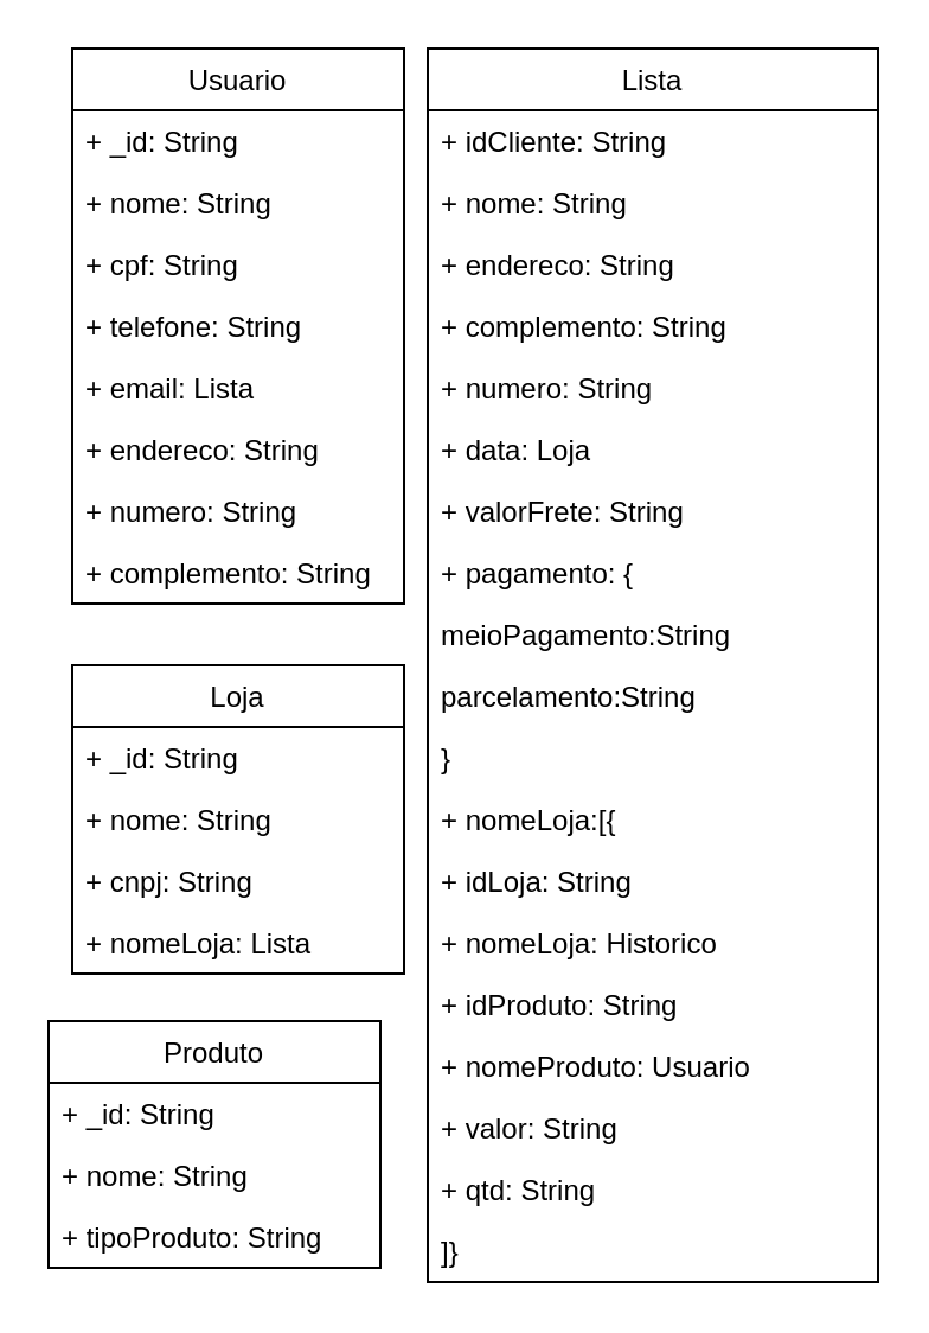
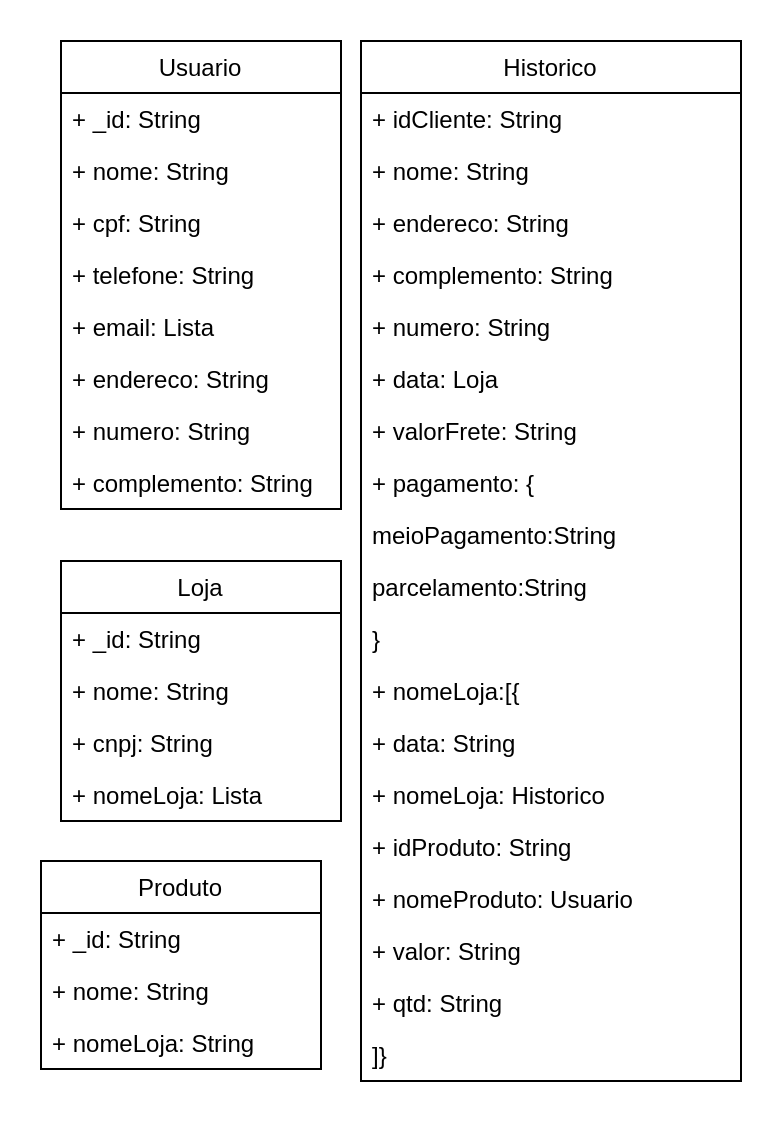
  <mxCell id="0" />
  <mxCell id="1" parent="0" />
- <mxCell id="2" value="Lista" style="swimlane;fontStyle=0;childLayout=stackLayout;horizontal=1;startSize=26;fillColor=none;horizontalStack=0;resizeParent=1;resizeParentMax=0;resizeLast=0;collapsible=1;marginBottom=0;" vertex="1" parent="1"><mxGeometry x="180" y="20" width="190" height="520" as="geometry" /></mxCell>
+ <mxCell id="2" value="Historico" style="swimlane;fontStyle=0;childLayout=stackLayout;horizontal=1;startSize=26;fillColor=none;horizontalStack=0;resizeParent=1;resizeParentMax=0;resizeLast=0;collapsible=1;marginBottom=0;" vertex="1" parent="1"><mxGeometry x="180" y="20" width="190" height="520" as="geometry" /></mxCell>
  <mxCell id="3" value="+ idCliente: String" style="text;strokeColor=none;fillColor=none;align=left;verticalAlign=top;spacingLeft=4;spacingRight=4;overflow=hidden;rotatable=0;points=[[0,0.5],[1,0.5]];portConstraint=eastwest;" vertex="1" parent="2"><mxGeometry y="26" width="190" height="26" as="geometry" /></mxCell>
  <mxCell id="4" value="+ nome: String" style="text;strokeColor=none;fillColor=none;align=left;verticalAlign=top;spacingLeft=4;spacingRight=4;overflow=hidden;rotatable=0;points=[[0,0.5],[1,0.5]];portConstraint=eastwest;" vertex="1" parent="2"><mxGeometry y="52" width="190" height="26" as="geometry" /></mxCell>
  <mxCell id="5" value="+ endereco: String" style="text;strokeColor=none;fillColor=none;align=left;verticalAlign=top;spacingLeft=4;spacingRight=4;overflow=hidden;rotatable=0;points=[[0,0.5],[1,0.5]];portConstraint=eastwest;" vertex="1" parent="2"><mxGeometry y="78" width="190" height="26" as="geometry" /></mxCell>
  <mxCell id="6" value="+ complemento: String" style="text;strokeColor=none;fillColor=none;align=left;verticalAlign=top;spacingLeft=4;spacingRight=4;overflow=hidden;rotatable=0;points=[[0,0.5],[1,0.5]];portConstraint=eastwest;" vertex="1" parent="2"><mxGeometry y="104" width="190" height="26" as="geometry" /></mxCell>
  <mxCell id="7" value="+ numero: String" style="text;strokeColor=none;fillColor=none;align=left;verticalAlign=top;spacingLeft=4;spacingRight=4;overflow=hidden;rotatable=0;points=[[0,0.5],[1,0.5]];portConstraint=eastwest;" vertex="1" parent="2"><mxGeometry y="130" width="190" height="26" as="geometry" /></mxCell>
  <mxCell id="8" value="+ data: Loja" style="text;strokeColor=none;fillColor=none;align=left;verticalAlign=top;spacingLeft=4;spacingRight=4;overflow=hidden;rotatable=0;points=[[0,0.5],[1,0.5]];portConstraint=eastwest;" vertex="1" parent="2"><mxGeometry y="156" width="190" height="26" as="geometry" /></mxCell>
  <mxCell id="9" value="+ valorFrete: String" style="text;strokeColor=none;fillColor=none;align=left;verticalAlign=top;spacingLeft=4;spacingRight=4;overflow=hidden;rotatable=0;points=[[0,0.5],[1,0.5]];portConstraint=eastwest;" vertex="1" parent="2"><mxGeometry y="182" width="190" height="26" as="geometry" /></mxCell>
  <mxCell id="10" value="+ pagamento: {" style="text;strokeColor=none;fillColor=none;align=left;verticalAlign=top;spacingLeft=4;spacingRight=4;overflow=hidden;rotatable=0;points=[[0,0.5],[1,0.5]];portConstraint=eastwest;" vertex="1" parent="2"><mxGeometry y="208" width="190" height="26" as="geometry" /></mxCell>
  <mxCell id="11" value="meioPagamento:String" style="text;strokeColor=none;fillColor=none;align=left;verticalAlign=top;spacingLeft=4;spacingRight=4;overflow=hidden;rotatable=0;points=[[0,0.5],[1,0.5]];portConstraint=eastwest;" vertex="1" parent="2"><mxGeometry y="234" width="190" height="26" as="geometry" /></mxCell>
  <mxCell id="12" value="parcelamento:String" style="text;strokeColor=none;fillColor=none;align=left;verticalAlign=top;spacingLeft=4;spacingRight=4;overflow=hidden;rotatable=0;points=[[0,0.5],[1,0.5]];portConstraint=eastwest;" vertex="1" parent="2"><mxGeometry y="260" width="190" height="26" as="geometry" /></mxCell>
  <mxCell id="13" value="}" style="text;strokeColor=none;fillColor=none;align=left;verticalAlign=top;spacingLeft=4;spacingRight=4;overflow=hidden;rotatable=0;points=[[0,0.5],[1,0.5]];portConstraint=eastwest;" vertex="1" parent="2"><mxGeometry y="286" width="190" height="26" as="geometry" /></mxCell>
  <mxCell id="14" value="+ nomeLoja:[{" style="text;strokeColor=none;fillColor=none;align=left;verticalAlign=top;spacingLeft=4;spacingRight=4;overflow=hidden;rotatable=0;points=[[0,0.5],[1,0.5]];portConstraint=eastwest;" vertex="1" parent="2"><mxGeometry y="312" width="190" height="26" as="geometry" /></mxCell>
- <mxCell id="15" value="+ idLoja: String" style="text;strokeColor=none;fillColor=none;align=left;verticalAlign=top;spacingLeft=4;spacingRight=4;overflow=hidden;rotatable=0;points=[[0,0.5],[1,0.5]];portConstraint=eastwest;" vertex="1" parent="2"><mxGeometry y="338" width="190" height="26" as="geometry" /></mxCell>
+ <mxCell id="15" value="+ data: String" style="text;strokeColor=none;fillColor=none;align=left;verticalAlign=top;spacingLeft=4;spacingRight=4;overflow=hidden;rotatable=0;points=[[0,0.5],[1,0.5]];portConstraint=eastwest;" vertex="1" parent="2"><mxGeometry y="338" width="190" height="26" as="geometry" /></mxCell>
  <mxCell id="16" value="+ nomeLoja: Historico" style="text;strokeColor=none;fillColor=none;align=left;verticalAlign=top;spacingLeft=4;spacingRight=4;overflow=hidden;rotatable=0;points=[[0,0.5],[1,0.5]];portConstraint=eastwest;" vertex="1" parent="2"><mxGeometry y="364" width="190" height="26" as="geometry" /></mxCell>
  <mxCell id="17" value="+ idProduto: String" style="text;strokeColor=none;fillColor=none;align=left;verticalAlign=top;spacingLeft=4;spacingRight=4;overflow=hidden;rotatable=0;points=[[0,0.5],[1,0.5]];portConstraint=eastwest;" vertex="1" parent="2"><mxGeometry y="390" width="190" height="26" as="geometry" /></mxCell>
  <mxCell id="18" value="+ nomeProduto: Usuario" style="text;strokeColor=none;fillColor=none;align=left;verticalAlign=top;spacingLeft=4;spacingRight=4;overflow=hidden;rotatable=0;points=[[0,0.5],[1,0.5]];portConstraint=eastwest;" vertex="1" parent="2"><mxGeometry y="416" width="190" height="26" as="geometry" /></mxCell>
  <mxCell id="19" value="+ valor: String" style="text;strokeColor=none;fillColor=none;align=left;verticalAlign=top;spacingLeft=4;spacingRight=4;overflow=hidden;rotatable=0;points=[[0,0.5],[1,0.5]];portConstraint=eastwest;" vertex="1" parent="2"><mxGeometry y="442" width="190" height="26" as="geometry" /></mxCell>
  <mxCell id="20" value="+ qtd: String" style="text;strokeColor=none;fillColor=none;align=left;verticalAlign=top;spacingLeft=4;spacingRight=4;overflow=hidden;rotatable=0;points=[[0,0.5],[1,0.5]];portConstraint=eastwest;" vertex="1" parent="2"><mxGeometry y="468" width="190" height="26" as="geometry" /></mxCell>
  <mxCell id="21" value="]}" style="text;strokeColor=none;fillColor=none;align=left;verticalAlign=top;spacingLeft=4;spacingRight=4;overflow=hidden;rotatable=0;points=[[0,0.5],[1,0.5]];portConstraint=eastwest;" vertex="1" parent="2"><mxGeometry y="494" width="190" height="26" as="geometry" /></mxCell>
  <mxCell id="22" value="Produto" style="swimlane;fontStyle=0;childLayout=stackLayout;horizontal=1;startSize=26;fillColor=none;horizontalStack=0;resizeParent=1;resizeParentMax=0;resizeLast=0;collapsible=1;marginBottom=0;" vertex="1" parent="1"><mxGeometry x="20" y="430" width="140" height="104" as="geometry" /></mxCell>
  <mxCell id="23" value="+ _id: String" style="text;strokeColor=none;fillColor=none;align=left;verticalAlign=top;spacingLeft=4;spacingRight=4;overflow=hidden;rotatable=0;points=[[0,0.5],[1,0.5]];portConstraint=eastwest;" vertex="1" parent="22"><mxGeometry y="26" width="140" height="26" as="geometry" /></mxCell>
  <mxCell id="24" value="+ nome: String" style="text;strokeColor=none;fillColor=none;align=left;verticalAlign=top;spacingLeft=4;spacingRight=4;overflow=hidden;rotatable=0;points=[[0,0.5],[1,0.5]];portConstraint=eastwest;" vertex="1" parent="22"><mxGeometry y="52" width="140" height="26" as="geometry" /></mxCell>
- <mxCell id="25" value="+ tipoProduto: String" style="text;strokeColor=none;fillColor=none;align=left;verticalAlign=top;spacingLeft=4;spacingRight=4;overflow=hidden;rotatable=0;points=[[0,0.5],[1,0.5]];portConstraint=eastwest;" vertex="1" parent="22"><mxGeometry y="78" width="140" height="26" as="geometry" /></mxCell>
+ <mxCell id="25" value="+ nomeLoja: String" style="text;strokeColor=none;fillColor=none;align=left;verticalAlign=top;spacingLeft=4;spacingRight=4;overflow=hidden;rotatable=0;points=[[0,0.5],[1,0.5]];portConstraint=eastwest;" vertex="1" parent="22"><mxGeometry y="78" width="140" height="26" as="geometry" /></mxCell>
  <mxCell id="26" value="Usuario" style="swimlane;fontStyle=0;childLayout=stackLayout;horizontal=1;startSize=26;fillColor=none;horizontalStack=0;resizeParent=1;resizeParentMax=0;resizeLast=0;collapsible=1;marginBottom=0;" vertex="1" parent="1"><mxGeometry x="30" y="20" width="140" height="234" as="geometry" /></mxCell>
  <mxCell id="27" value="+ _id: String" style="text;strokeColor=none;fillColor=none;align=left;verticalAlign=top;spacingLeft=4;spacingRight=4;overflow=hidden;rotatable=0;points=[[0,0.5],[1,0.5]];portConstraint=eastwest;" vertex="1" parent="26"><mxGeometry y="26" width="140" height="26" as="geometry" /></mxCell>
  <mxCell id="28" value="+ nome: String" style="text;strokeColor=none;fillColor=none;align=left;verticalAlign=top;spacingLeft=4;spacingRight=4;overflow=hidden;rotatable=0;points=[[0,0.5],[1,0.5]];portConstraint=eastwest;" vertex="1" parent="26"><mxGeometry y="52" width="140" height="26" as="geometry" /></mxCell>
  <mxCell id="29" value="+ cpf: String" style="text;strokeColor=none;fillColor=none;align=left;verticalAlign=top;spacingLeft=4;spacingRight=4;overflow=hidden;rotatable=0;points=[[0,0.5],[1,0.5]];portConstraint=eastwest;" vertex="1" parent="26"><mxGeometry y="78" width="140" height="26" as="geometry" /></mxCell>
  <mxCell id="30" value="+ telefone: String" style="text;strokeColor=none;fillColor=none;align=left;verticalAlign=top;spacingLeft=4;spacingRight=4;overflow=hidden;rotatable=0;points=[[0,0.5],[1,0.5]];portConstraint=eastwest;" vertex="1" parent="26"><mxGeometry y="104" width="140" height="26" as="geometry" /></mxCell>
  <mxCell id="31" value="+ email: Lista" style="text;strokeColor=none;fillColor=none;align=left;verticalAlign=top;spacingLeft=4;spacingRight=4;overflow=hidden;rotatable=0;points=[[0,0.5],[1,0.5]];portConstraint=eastwest;" vertex="1" parent="26"><mxGeometry y="130" width="140" height="26" as="geometry" /></mxCell>
  <mxCell id="32" value="+ endereco: String" style="text;strokeColor=none;fillColor=none;align=left;verticalAlign=top;spacingLeft=4;spacingRight=4;overflow=hidden;rotatable=0;points=[[0,0.5],[1,0.5]];portConstraint=eastwest;" vertex="1" parent="26"><mxGeometry y="156" width="140" height="26" as="geometry" /></mxCell>
  <mxCell id="33" value="+ numero: String" style="text;strokeColor=none;fillColor=none;align=left;verticalAlign=top;spacingLeft=4;spacingRight=4;overflow=hidden;rotatable=0;points=[[0,0.5],[1,0.5]];portConstraint=eastwest;" vertex="1" parent="26"><mxGeometry y="182" width="140" height="26" as="geometry" /></mxCell>
  <mxCell id="34" value="+ complemento: String" style="text;strokeColor=none;fillColor=none;align=left;verticalAlign=top;spacingLeft=4;spacingRight=4;overflow=hidden;rotatable=0;points=[[0,0.5],[1,0.5]];portConstraint=eastwest;" vertex="1" parent="26"><mxGeometry y="208" width="140" height="26" as="geometry" /></mxCell>
  <mxCell id="35" value="Loja" style="swimlane;fontStyle=0;childLayout=stackLayout;horizontal=1;startSize=26;fillColor=none;horizontalStack=0;resizeParent=1;resizeParentMax=0;resizeLast=0;collapsible=1;marginBottom=0;" vertex="1" parent="1"><mxGeometry x="30" y="280" width="140" height="130" as="geometry" /></mxCell>
  <mxCell id="36" value="+ _id: String" style="text;strokeColor=none;fillColor=none;align=left;verticalAlign=top;spacingLeft=4;spacingRight=4;overflow=hidden;rotatable=0;points=[[0,0.5],[1,0.5]];portConstraint=eastwest;" vertex="1" parent="35"><mxGeometry y="26" width="140" height="26" as="geometry" /></mxCell>
  <mxCell id="37" value="+ nome: String" style="text;strokeColor=none;fillColor=none;align=left;verticalAlign=top;spacingLeft=4;spacingRight=4;overflow=hidden;rotatable=0;points=[[0,0.5],[1,0.5]];portConstraint=eastwest;" vertex="1" parent="35"><mxGeometry y="52" width="140" height="26" as="geometry" /></mxCell>
  <mxCell id="38" value="+ cnpj: String" style="text;strokeColor=none;fillColor=none;align=left;verticalAlign=top;spacingLeft=4;spacingRight=4;overflow=hidden;rotatable=0;points=[[0,0.5],[1,0.5]];portConstraint=eastwest;" vertex="1" parent="35"><mxGeometry y="78" width="140" height="26" as="geometry" /></mxCell>
  <mxCell id="39" value="+ nomeLoja: Lista" style="text;strokeColor=none;fillColor=none;align=left;verticalAlign=top;spacingLeft=4;spacingRight=4;overflow=hidden;rotatable=0;points=[[0,0.5],[1,0.5]];portConstraint=eastwest;" vertex="1" parent="35"><mxGeometry y="104" width="140" height="26" as="geometry" /></mxCell>
